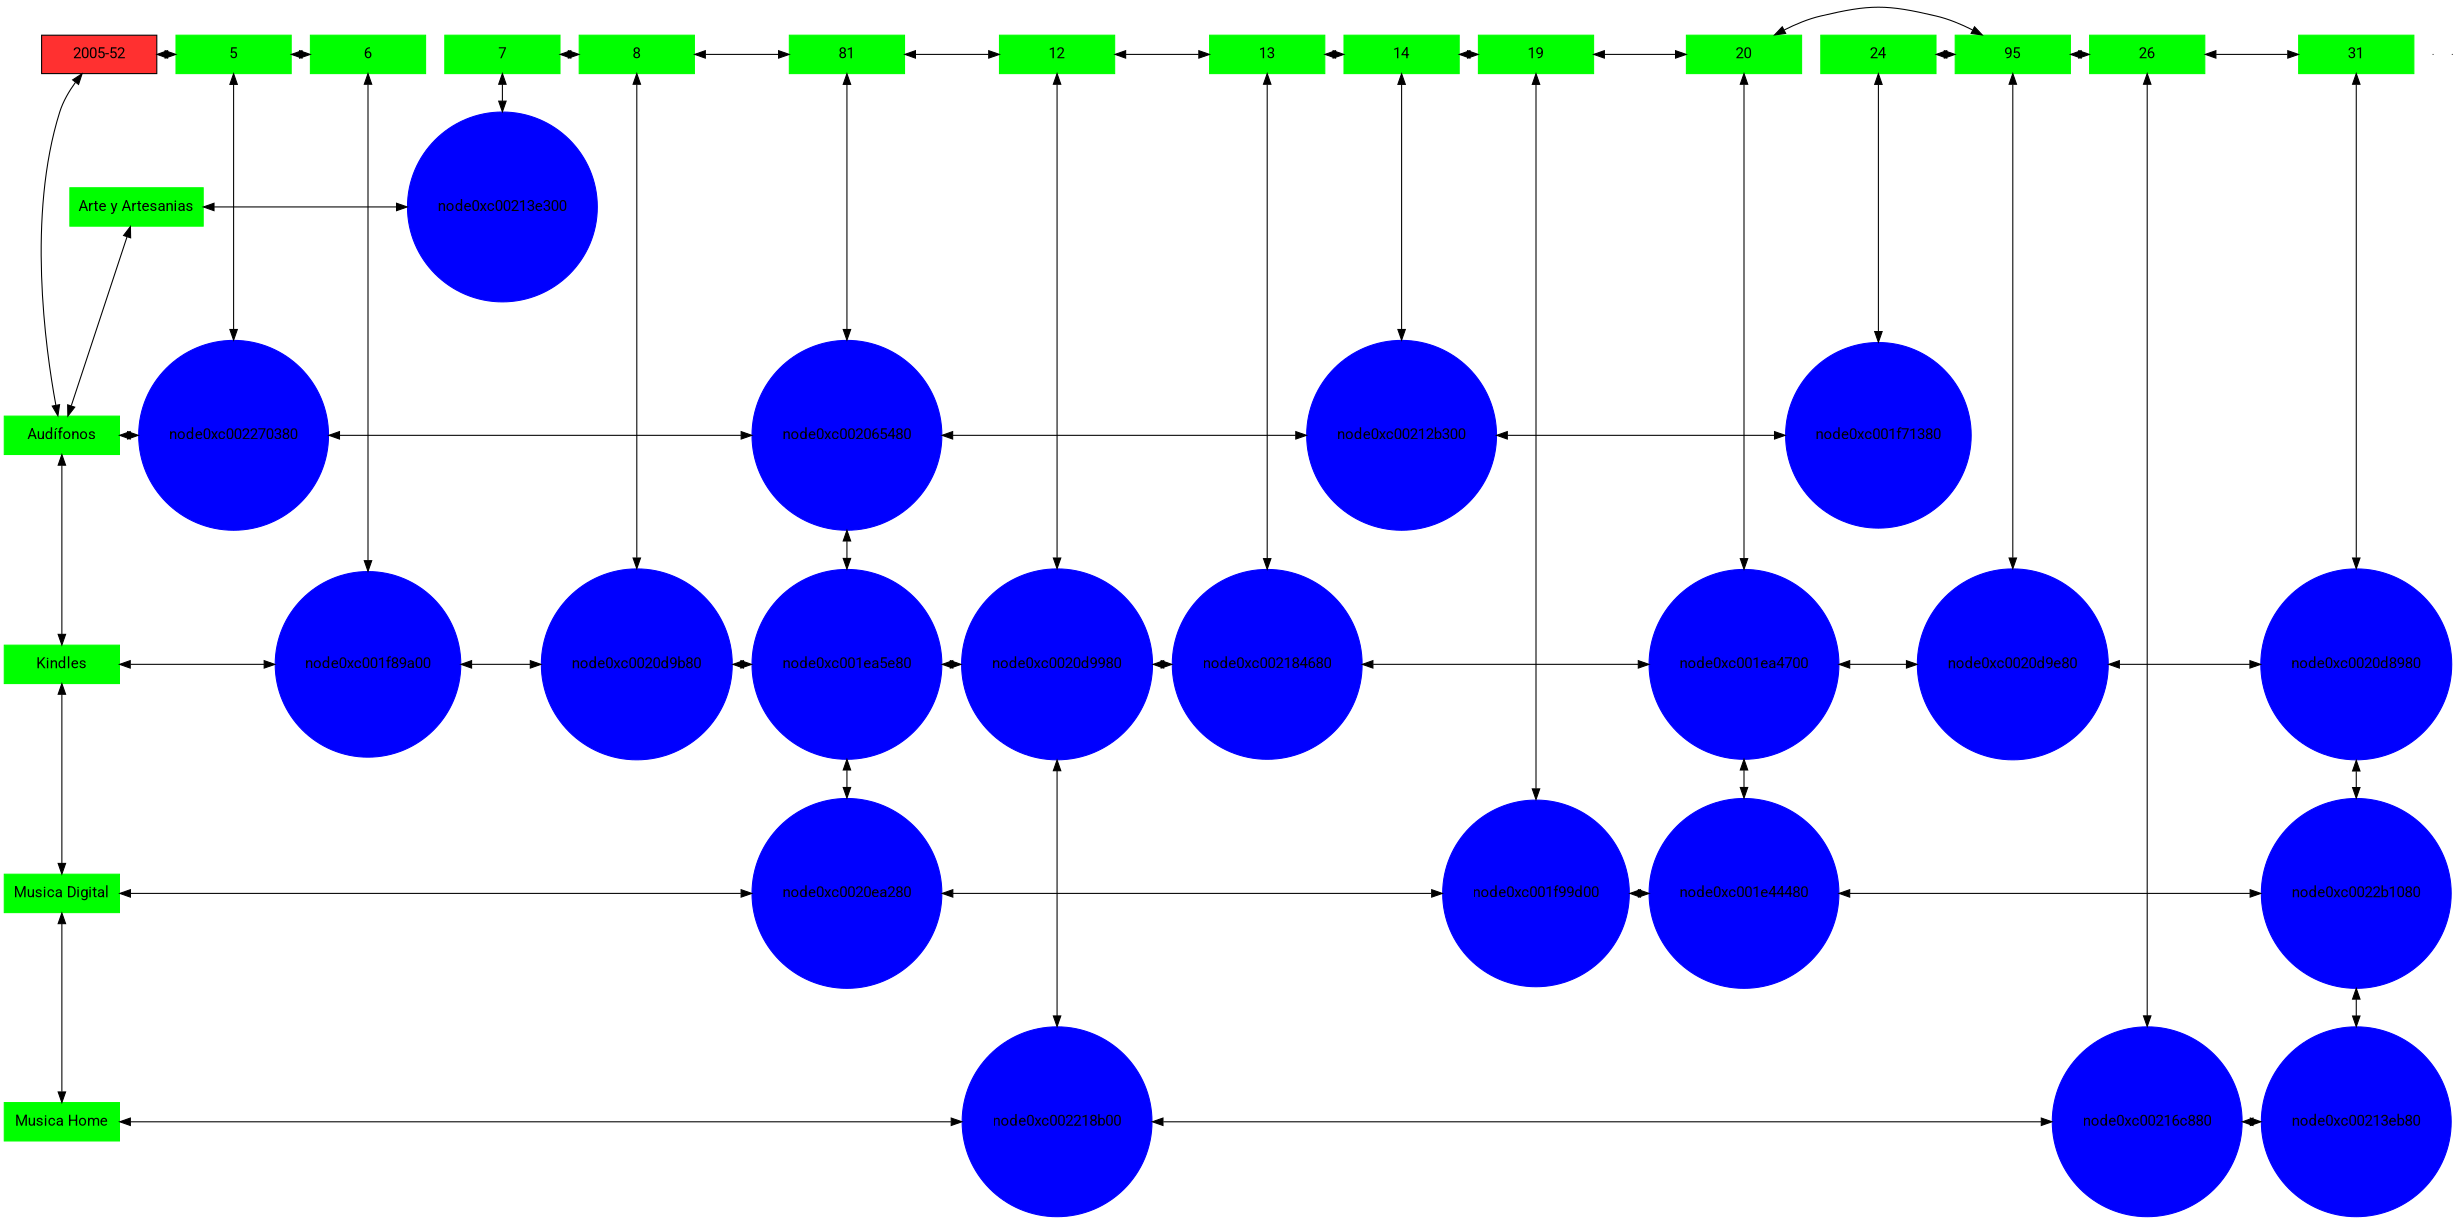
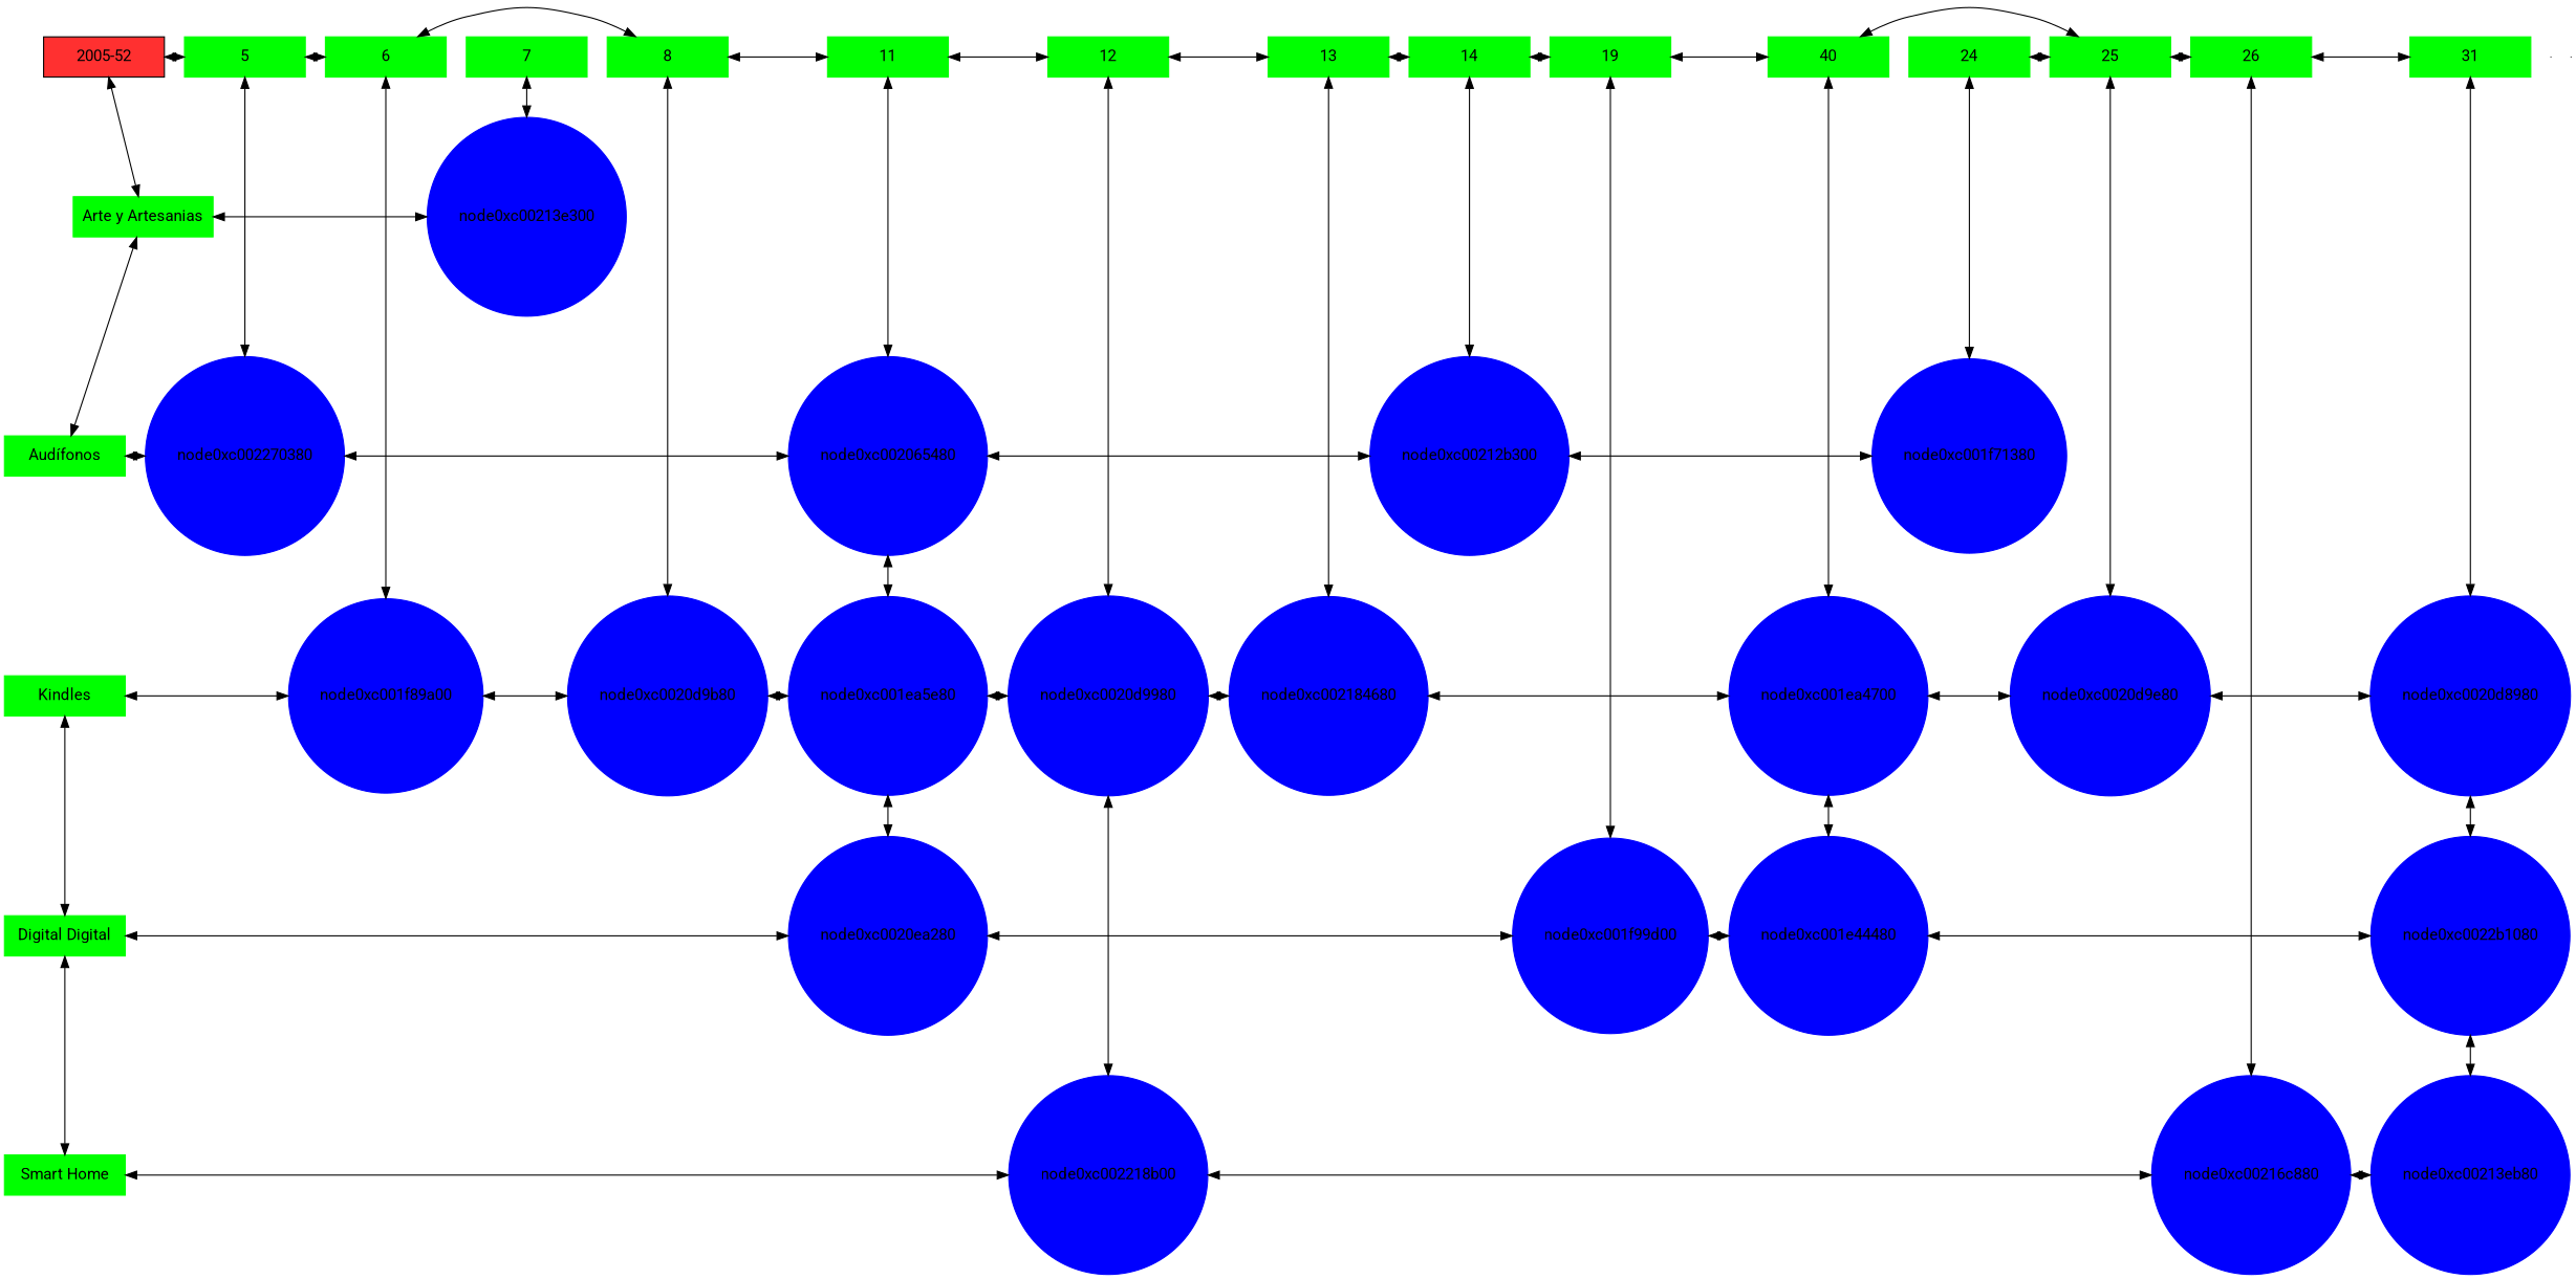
  digraph {
    fontname=Roboto
    node [fontname=Roboto group=1 shape=box style=filled color=blue]
    edge [dir=both fontname=Roboto]
    n1 [fillcolor=firebrick1 label="2005-52" width=1.5 color=""]
    n2 [color=green group=5 label=5 width=1.5]
    n3 [color=green group=6 label=6 width=1.5]
    n4 [color=green group=7 label=7 width=1.5]
    n5 [color=green group=8 label=8 width=1.5]
-   n6 [color=green group=11 label=81 width=1.5]
+   n6 [color=green group=11 label=11 width=1.5]
    n7 [color=green group=12 label=12 width=1.5]
    n8 [color=green group=13 label=13 width=1.5]
    n9 [color=green group=14 label=14 width=1.5]
    node0xc002065480 [group=11 shape=circle width=0.5]
    node0xc00212b300 [group=14 shape=circle width=0.5]
    n12 [color=green group=19 label=19 width=1.5]
-   n13 [color=green group=20 label=20 width=1.5]
+   n13 [color=green group=20 label=40 width=1.5]
    n14 [color=green group=24 label=24 width=1.5]
-   n15 [color=green group=25 label=95 width=1.5]
+   n15 [color=green group=25 label=25 width=1.5]
    n16 [color=green group=26 label=26 width=1.5]
    n17 [color=green group=31 label=31 width=1.5]
    n18 [color=green label="Arte y Artesanias" width=1.5]
    node0xc00213e300 [group=7 shape=circle width=0.5]
    n20 [color=green label="Audífonos" width=1.5]
    node0xc002270380 [group=5 shape=circle width=0.5]
    node0xc001f71380 [group=24 shape=circle width=0.5]
    n23 [color=green label=Kindles width=1.5]
    node0xc001f89a00 [group=6 shape=circle width=0.5]
    node0xc0020d9b80 [group=8 shape=circle width=0.5]
    node0xc001ea5e80 [group=11 shape=circle width=0.5]
    node0xc0020d9980 [group=12 shape=circle width=0.5]
    node0xc002184680 [group=13 shape=circle width=0.5]
    node0xc001ea4700 [group=20 shape=circle width=0.5]
    node0xc0020d9e80 [group=25 shape=circle width=0.5]
    node0xc0020d8980 [group=31 shape=circle width=0.5]
-   n32 [color=green label="Musica Digital" width=1.5]
+   n32 [color=green label="Digital Digital" width=1.5]
    node0xc0020ea280 [group=11 shape=circle width=0.5]
    node0xc001f99d00 [group=19 shape=circle width=0.5]
    node0xc001e44480 [group=20 shape=circle width=0.5]
    node0xc0022b1080 [group=31 shape=circle width=0.5]
-   n37 [color=green label="Musica Home" width=1.5]
+   n37 [color=green label="Smart Home" width=1.5]
    node0xc002218b00 [group=12 shape=circle width=0.5]
    node0xc00216c880 [group=26 shape=circle width=0.5]
    node0xc00213eb80 [group=31 shape=circle width=0.5]
    e0 [shape=point width=0 group="" style="" color=""]
    e1 [shape=point width=0 group="" style="" color=""]
    subgraph sub_1 {
      rank=same
      n1
      n2
    }
    subgraph sub_2 {
      rank=same
      n2
      n3
    }
    subgraph sub_3 {
      rank=same
      n3
      n4
    }
    subgraph sub_4 {
      rank=same
      n4
      n5
    }
    subgraph sub_5 {
      rank=same
      n5
      n6
    }
    subgraph sub_6 {
      rank=same
      n6
      n7
    }
    subgraph sub_7 {
      rank=same
      n7
      n8
    }
    subgraph sub_8 {
      rank=same
      n8
      n9
    }
    subgraph sub_9 {
      rank=same
      node0xc002065480
      node0xc00212b300
    }
    subgraph sub_10 {
      rank=same
      n9
      n12
    }
    subgraph sub_11 {
      rank=same
      n12
      n13
    }
    subgraph sub_12 {
      rank=same
      n13
      n14
    }
    subgraph sub_13 {
      rank=same
      n14
      n15
    }
    subgraph sub_14 {
      rank=same
      n15
      n16
    }
    subgraph sub_15 {
      rank=same
      n16
      n17
    }
    subgraph sub_16 {
      rank=same
      n18
      node0xc00213e300
    }
    subgraph sub_17 {
      rank=same
      n20
      node0xc002270380
    }
    subgraph sub_18 {
      rank=same
      node0xc002065480
      node0xc002270380
    }
    subgraph sub_19 {
      rank=same
      node0xc00212b300
      node0xc001f71380
    }
    subgraph sub_20 {
      rank=same
      n23
      node0xc001f89a00
    }
    subgraph sub_21 {
      rank=same
      node0xc001f89a00
      node0xc0020d9b80
    }
    subgraph sub_22 {
      rank=same
      node0xc0020d9b80
      node0xc001ea5e80
    }
    subgraph sub_23 {
      rank=same
      node0xc001ea5e80
      node0xc0020d9980
    }
    subgraph sub_24 {
      rank=same
      node0xc0020d9980
      node0xc002184680
    }
    subgraph sub_25 {
      rank=same
      node0xc002184680
      node0xc001ea4700
    }
    subgraph sub_26 {
      rank=same
      node0xc001ea4700
      node0xc0020d9e80
    }
    subgraph sub_27 {
      rank=same
      node0xc0020d9e80
      node0xc0020d8980
    }
    subgraph sub_28 {
      rank=same
      n32
      node0xc0020ea280
    }
    subgraph sub_29 {
      rank=same
      node0xc0020ea280
      node0xc001f99d00
    }
    subgraph sub_30 {
      rank=same
      node0xc001f99d00
      node0xc001e44480
    }
    subgraph sub_31 {
      rank=same
      node0xc001e44480
      node0xc0022b1080
    }
    subgraph sub_32 {
      rank=same
      n37
      node0xc002218b00
    }
    subgraph sub_33 {
      rank=same
      node0xc002218b00
      node0xc00216c880
    }
    subgraph sub_34 {
      rank=same
      node0xc00216c880
      node0xc00213eb80
    }
    n1 -> n2
-   n1 -> n20
+   n1 -> n18
    n2 -> n3
    n2 -> node0xc002270380
    n3 -> node0xc001f89a00
-   n4 -> n5
+   n3 -> n5
    n4 -> node0xc00213e300
    n5 -> n6
    n5 -> node0xc0020d9b80
    n6 -> n7
    n6 -> node0xc002065480
    n7 -> n8
    n7 -> node0xc0020d9980
    n8 -> n9
    n8 -> node0xc002184680
    n9 -> node0xc00212b300
    n9 -> n12
    node0xc002065480 -> node0xc00212b300
    node0xc002065480 -> node0xc001ea5e80
    node0xc00212b300 -> node0xc001f71380
    n12 -> n13
    n12 -> node0xc001f99d00
    n13 -> n15
    n13 -> node0xc001ea4700
    n14 -> n15
    n14 -> node0xc001f71380
    n15 -> n16
    n15 -> node0xc0020d9e80
    n16 -> n17
    n16 -> node0xc00216c880
    n17 -> node0xc0020d8980
    n18 -> node0xc00213e300
    n18 -> n20
    n20 -> node0xc002270380
-   n20 -> n23
    node0xc002270380 -> node0xc002065480
    n23 -> node0xc001f89a00
    n23 -> n32
    node0xc001f89a00 -> node0xc0020d9b80
    node0xc0020d9b80 -> node0xc001ea5e80
    node0xc001ea5e80 -> node0xc0020d9980
    node0xc001ea5e80 -> node0xc0020ea280
    node0xc0020d9980 -> node0xc002184680
    node0xc0020d9980 -> node0xc002218b00
    node0xc002184680 -> node0xc001ea4700
    node0xc001ea4700 -> node0xc0020d9e80
    node0xc001ea4700 -> node0xc001e44480
    node0xc0020d9e80 -> node0xc0020d8980
    node0xc0020d8980 -> node0xc0022b1080
    n32 -> node0xc0020ea280
    n32 -> n37
    node0xc0020ea280 -> node0xc001f99d00
    node0xc001f99d00 -> node0xc001e44480
    node0xc001e44480 -> node0xc0022b1080
    node0xc0022b1080 -> node0xc00213eb80
    n37 -> node0xc002218b00
    node0xc002218b00 -> node0xc00216c880
    node0xc00216c880 -> node0xc00213eb80
  }
